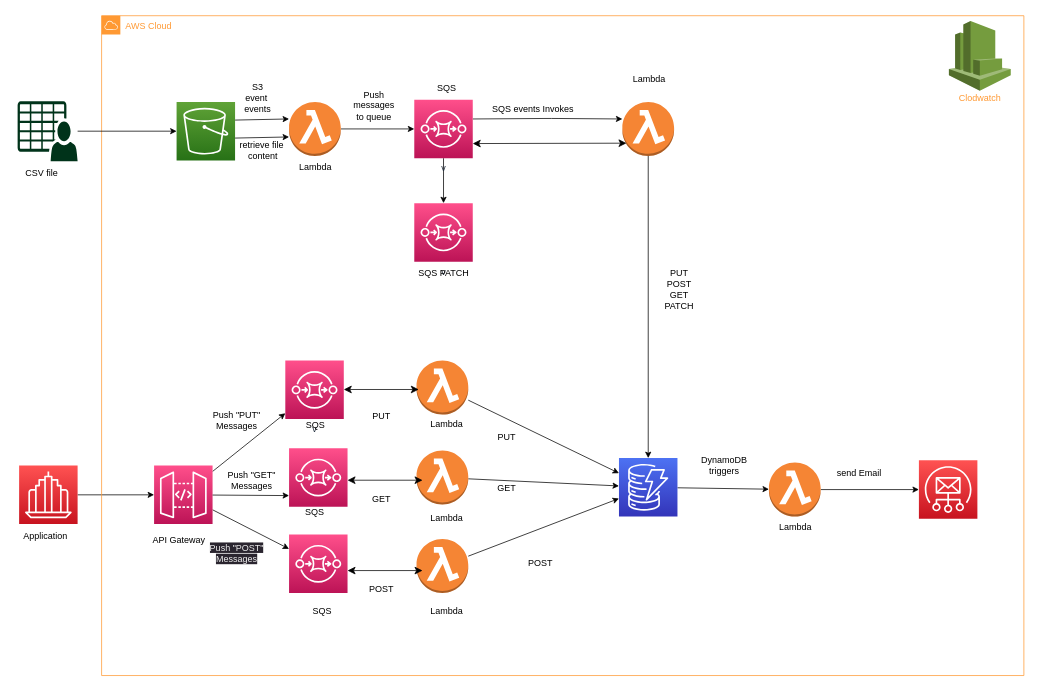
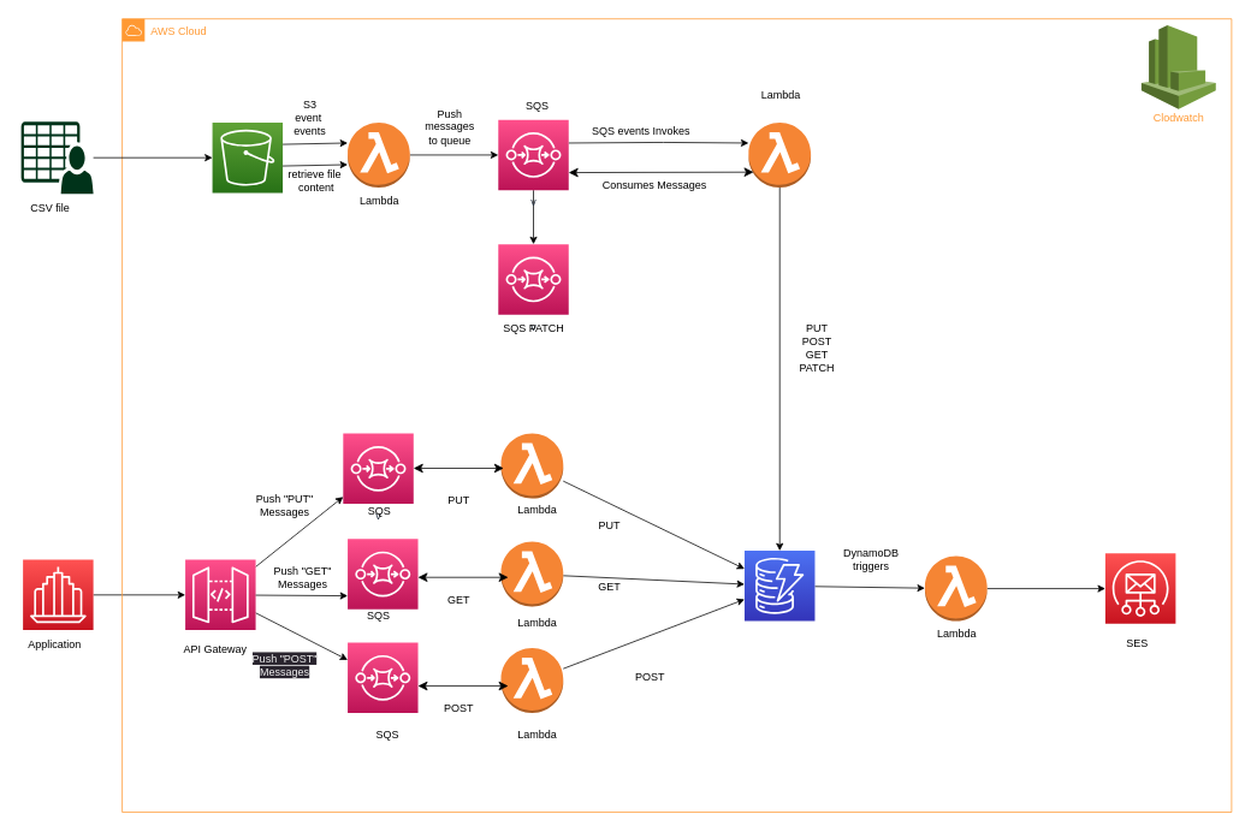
  <mxCell id="0" />
  <mxCell id="1" parent="0" />
  <mxCell id="2" style="edgeStyle=none;html=1;entryX=0;entryY=0.5;entryDx=0;entryDy=0;entryPerimeter=0;shadow=0;" parent="1" source="3" target="7" edge="1"><mxGeometry relative="1" as="geometry" /></mxCell>
  <mxCell id="3" value="" style="points=[[0,0,0],[0.25,0,0],[0.5,0,0],[0.75,0,0],[1,0,0],[0,1,0],[0.25,1,0],[0.5,1,0],[0.75,1,0],[1,1,0],[0,0.25,0],[0,0.5,0],[0,0.75,0],[1,0.25,0],[1,0.5,0],[1,0.75,0]];outlineConnect=0;fontColor=#232F3E;gradientColor=#FF5252;gradientDirection=north;fillColor=#C7131F;strokeColor=#ffffff;dashed=0;verticalLabelPosition=bottom;verticalAlign=top;align=center;html=1;fontSize=12;fontStyle=0;aspect=fixed;shape=mxgraph.aws4.resourceIcon;resIcon=mxgraph.aws4.business_application;shadow=0;" parent="1" vertex="1"><mxGeometry x="25" y="620" width="78" height="78" as="geometry" /></mxCell>
  <mxCell id="4" value="&lt;font color=&quot;#ff9933&quot;&gt;AWS Cloud&lt;/font&gt;" style="points=[[0,0],[0.25,0],[0.5,0],[0.75,0],[1,0],[1,0.25],[1,0.5],[1,0.75],[1,1],[0.75,1],[0.5,1],[0.25,1],[0,1],[0,0.75],[0,0.5],[0,0.25]];outlineConnect=0;gradientColor=none;html=1;whiteSpace=wrap;fontSize=12;fontStyle=0;container=1;pointerEvents=0;collapsible=0;recursiveResize=0;shape=mxgraph.aws4.group;grIcon=mxgraph.aws4.group_aws_cloud;strokeColor=#FF9933;fillColor=none;verticalAlign=top;align=left;spacingLeft=30;fontColor=#232F3E;dashed=0;shadow=0;" parent="1" vertex="1"><mxGeometry x="135" y="20" width="1230" height="880" as="geometry" /></mxCell>
  <mxCell id="5" style="edgeStyle=none;html=1;shadow=0;" parent="4" source="7" target="10" edge="1"><mxGeometry relative="1" as="geometry" /></mxCell>
  <mxCell id="6" style="edgeStyle=none;html=1;shadow=0;" parent="4" source="7" target="8" edge="1"><mxGeometry relative="1" as="geometry" /></mxCell>
  <mxCell id="7" value="" style="points=[[0,0,0],[0.25,0,0],[0.5,0,0],[0.75,0,0],[1,0,0],[0,1,0],[0.25,1,0],[0.5,1,0],[0.75,1,0],[1,1,0],[0,0.25,0],[0,0.5,0],[0,0.75,0],[1,0.25,0],[1,0.5,0],[1,0.75,0]];outlineConnect=0;fontColor=#232F3E;gradientColor=#FF4F8B;gradientDirection=north;fillColor=#BC1356;strokeColor=#ffffff;dashed=0;verticalLabelPosition=bottom;verticalAlign=top;align=center;html=1;fontSize=12;fontStyle=0;aspect=fixed;shape=mxgraph.aws4.resourceIcon;resIcon=mxgraph.aws4.api_gateway;shadow=0;" parent="4" vertex="1"><mxGeometry x="70" y="600" width="78" height="78" as="geometry" /></mxCell>
  <mxCell id="8" value="" style="points=[[0,0,0],[0.25,0,0],[0.5,0,0],[0.75,0,0],[1,0,0],[0,1,0],[0.25,1,0],[0.5,1,0],[0.75,1,0],[1,1,0],[0,0.25,0],[0,0.5,0],[0,0.75,0],[1,0.25,0],[1,0.5,0],[1,0.75,0]];outlineConnect=0;fontColor=#232F3E;gradientColor=#FF4F8B;gradientDirection=north;fillColor=#BC1356;strokeColor=#ffffff;dashed=0;verticalLabelPosition=bottom;verticalAlign=top;align=center;html=1;fontSize=12;fontStyle=0;aspect=fixed;shape=mxgraph.aws4.resourceIcon;resIcon=mxgraph.aws4.sqs;shadow=0;" parent="4" vertex="1"><mxGeometry x="250" y="692" width="78" height="78" as="geometry" /></mxCell>
  <mxCell id="9" value="" style="points=[[0,0,0],[0.25,0,0],[0.5,0,0],[0.75,0,0],[1,0,0],[0,1,0],[0.25,1,0],[0.5,1,0],[0.75,1,0],[1,1,0],[0,0.25,0],[0,0.5,0],[0,0.75,0],[1,0.25,0],[1,0.5,0],[1,0.75,0]];outlineConnect=0;fontColor=#232F3E;gradientColor=#FF4F8B;gradientDirection=north;fillColor=#BC1356;strokeColor=#ffffff;dashed=0;verticalLabelPosition=bottom;verticalAlign=top;align=center;html=1;fontSize=12;fontStyle=0;aspect=fixed;shape=mxgraph.aws4.resourceIcon;resIcon=mxgraph.aws4.sqs;shadow=0;" parent="4" vertex="1"><mxGeometry x="250" y="577" width="78" height="78" as="geometry" /></mxCell>
  <mxCell id="10" value="v" style="points=[[0,0,0],[0.25,0,0],[0.5,0,0],[0.75,0,0],[1,0,0],[0,1,0],[0.25,1,0],[0.5,1,0],[0.75,1,0],[1,1,0],[0,0.25,0],[0,0.5,0],[0,0.75,0],[1,0.25,0],[1,0.5,0],[1,0.75,0]];outlineConnect=0;fontColor=#232F3E;gradientColor=#FF4F8B;gradientDirection=north;fillColor=#BC1356;strokeColor=#ffffff;dashed=0;verticalLabelPosition=bottom;verticalAlign=top;align=center;html=1;fontSize=12;fontStyle=0;aspect=fixed;shape=mxgraph.aws4.resourceIcon;resIcon=mxgraph.aws4.sqs;shadow=0;" parent="4" vertex="1"><mxGeometry x="245" y="460" width="78" height="78" as="geometry" /></mxCell>
  <mxCell id="11" style="edgeStyle=none;html=1;shadow=0;" parent="4" source="12" target="19" edge="1"><mxGeometry relative="1" as="geometry" /></mxCell>
  <mxCell id="12" value="" style="outlineConnect=0;dashed=0;verticalLabelPosition=bottom;verticalAlign=top;align=center;html=1;shape=mxgraph.aws3.lambda_function;fillColor=#F58534;gradientColor=none;strokeColor=#FF9933;shadow=0;" parent="4" vertex="1"><mxGeometry x="420" y="460" width="69" height="72" as="geometry" /></mxCell>
  <mxCell id="13" style="edgeStyle=none;html=1;shadow=0;" parent="4" source="14" target="19" edge="1"><mxGeometry relative="1" as="geometry" /></mxCell>
  <mxCell id="14" value="" style="outlineConnect=0;dashed=0;verticalLabelPosition=bottom;verticalAlign=top;align=center;html=1;shape=mxgraph.aws3.lambda_function;fillColor=#F58534;gradientColor=none;strokeColor=#FF9933;shadow=0;" parent="4" vertex="1"><mxGeometry x="420" y="698" width="69" height="72" as="geometry" /></mxCell>
  <mxCell id="15" style="edgeStyle=none;html=1;shadow=0;" parent="4" source="16" target="19" edge="1"><mxGeometry relative="1" as="geometry" /></mxCell>
  <mxCell id="16" value="" style="outlineConnect=0;dashed=0;verticalLabelPosition=bottom;verticalAlign=top;align=center;html=1;shape=mxgraph.aws3.lambda_function;fillColor=#F58534;gradientColor=none;strokeColor=#FF9933;shadow=0;" parent="4" vertex="1"><mxGeometry x="420" y="580" width="69" height="72" as="geometry" /></mxCell>
  <mxCell id="17" style="edgeStyle=none;html=1;shadow=0;" parent="4" source="7" edge="1"><mxGeometry relative="1" as="geometry"><mxPoint x="250" y="640" as="targetPoint" /></mxGeometry></mxCell>
  <mxCell id="18" style="edgeStyle=none;html=1;shadow=0;" parent="4" source="19" target="51" edge="1"><mxGeometry relative="1" as="geometry" /></mxCell>
  <mxCell id="19" value="" style="points=[[0,0,0],[0.25,0,0],[0.5,0,0],[0.75,0,0],[1,0,0],[0,1,0],[0.25,1,0],[0.5,1,0],[0.75,1,0],[1,1,0],[0,0.25,0],[0,0.5,0],[0,0.75,0],[1,0.25,0],[1,0.5,0],[1,0.75,0]];outlineConnect=0;fontColor=#232F3E;gradientColor=#4D72F3;gradientDirection=north;fillColor=#3334B9;strokeColor=#ffffff;dashed=0;verticalLabelPosition=bottom;verticalAlign=top;align=center;html=1;fontSize=12;fontStyle=0;aspect=fixed;shape=mxgraph.aws4.resourceIcon;resIcon=mxgraph.aws4.dynamodb;shadow=0;" parent="4" vertex="1"><mxGeometry x="690" y="590" width="78" height="78" as="geometry" /></mxCell>
  <mxCell id="20" value="POST" style="text;html=1;align=center;verticalAlign=middle;resizable=0;points=[];autosize=1;strokeColor=none;fillColor=none;shadow=0;" parent="4" vertex="1"><mxGeometry x="343" y="750" width="60" height="30" as="geometry" /></mxCell>
  <mxCell id="21" style="edgeStyle=none;html=1;shadow=0;" parent="4" edge="1"><mxGeometry relative="1" as="geometry"><mxPoint x="178" y="139.196" as="sourcePoint" /><mxPoint x="250" y="137.711" as="targetPoint" /></mxGeometry></mxCell>
  <mxCell id="22" value="" style="points=[[0,0,0],[0.25,0,0],[0.5,0,0],[0.75,0,0],[1,0,0],[0,1,0],[0.25,1,0],[0.5,1,0],[0.75,1,0],[1,1,0],[0,0.25,0],[0,0.5,0],[0,0.75,0],[1,0.25,0],[1,0.5,0],[1,0.75,0]];outlineConnect=0;fontColor=#232F3E;gradientColor=#60A337;gradientDirection=north;fillColor=#277116;strokeColor=#ffffff;dashed=0;verticalLabelPosition=bottom;verticalAlign=top;align=center;html=1;fontSize=12;fontStyle=0;aspect=fixed;shape=mxgraph.aws4.resourceIcon;resIcon=mxgraph.aws4.s3;shadow=0;" parent="4" vertex="1"><mxGeometry x="100" y="115" width="78" height="78" as="geometry" /></mxCell>
  <mxCell id="23" value="" style="edgeStyle=none;html=1;shadow=0;" parent="4" source="24" target="27" edge="1"><mxGeometry relative="1" as="geometry" /></mxCell>
  <mxCell id="24" value="" style="outlineConnect=0;dashed=0;verticalLabelPosition=bottom;verticalAlign=top;align=center;html=1;shape=mxgraph.aws3.lambda_function;fillColor=#F58534;gradientColor=none;strokeColor=#FF9933;shadow=0;" parent="4" vertex="1"><mxGeometry x="250" y="115" width="69" height="72" as="geometry" /></mxCell>
  <mxCell id="25" value="" style="edgeStyle=none;html=1;shadow=0;" parent="4" source="27" target="28" edge="1"><mxGeometry relative="1" as="geometry" /></mxCell>
  <mxCell id="26" style="edgeStyle=none;html=1;shadow=0;" parent="4" edge="1"><mxGeometry relative="1" as="geometry"><mxPoint x="495" y="137.729" as="sourcePoint" /><mxPoint x="694.5" y="137.733" as="targetPoint" /><Array as="points"><mxPoint x="600" y="137" /></Array></mxGeometry></mxCell>
  <mxCell id="27" value="v" style="points=[[0,0,0],[0.25,0,0],[0.5,0,0],[0.75,0,0],[1,0,0],[0,1,0],[0.25,1,0],[0.5,1,0],[0.75,1,0],[1,1,0],[0,0.25,0],[0,0.5,0],[0,0.75,0],[1,0.25,0],[1,0.5,0],[1,0.75,0]];outlineConnect=0;fontColor=#232F3E;gradientColor=#FF4F8B;gradientDirection=north;fillColor=#BC1356;strokeColor=#ffffff;dashed=0;verticalLabelPosition=bottom;verticalAlign=top;align=center;html=1;fontSize=12;fontStyle=0;aspect=fixed;shape=mxgraph.aws4.resourceIcon;resIcon=mxgraph.aws4.sqs;shadow=0;" parent="4" vertex="1"><mxGeometry x="417" y="112" width="78" height="78" as="geometry" /></mxCell>
  <mxCell id="28" value="v" style="points=[[0,0,0],[0.25,0,0],[0.5,0,0],[0.75,0,0],[1,0,0],[0,1,0],[0.25,1,0],[0.5,1,0],[0.75,1,0],[1,1,0],[0,0.25,0],[0,0.5,0],[0,0.75,0],[1,0.25,0],[1,0.5,0],[1,0.75,0]];outlineConnect=0;fontColor=#232F3E;gradientColor=#FF4F8B;gradientDirection=north;fillColor=#BC1356;strokeColor=#ffffff;dashed=0;verticalLabelPosition=bottom;verticalAlign=top;align=center;html=1;fontSize=12;fontStyle=0;aspect=fixed;shape=mxgraph.aws4.resourceIcon;resIcon=mxgraph.aws4.sqs;shadow=0;" parent="4" vertex="1"><mxGeometry x="417" y="250" width="78" height="78" as="geometry" /></mxCell>
  <mxCell id="29" style="edgeStyle=none;html=1;shadow=0;" parent="4" source="30" target="19" edge="1"><mxGeometry relative="1" as="geometry" /></mxCell>
  <mxCell id="30" value="" style="outlineConnect=0;dashed=0;verticalLabelPosition=bottom;verticalAlign=top;align=center;html=1;shape=mxgraph.aws3.lambda_function;fillColor=#F58534;gradientColor=none;strokeColor=#FF9933;shadow=0;" parent="4" vertex="1"><mxGeometry x="694.5" y="115" width="69" height="72" as="geometry" /></mxCell>
  <mxCell id="31" style="edgeStyle=none;html=1;shadow=0;" parent="4" edge="1"><mxGeometry relative="1" as="geometry"><mxPoint x="178" y="163.196" as="sourcePoint" /><mxPoint x="250" y="161.711" as="targetPoint" /></mxGeometry></mxCell>
  <mxCell id="32" value="S3&lt;br&gt;event&amp;nbsp;&lt;br&gt;events" style="text;html=1;align=center;verticalAlign=middle;resizable=0;points=[];autosize=1;strokeColor=none;fillColor=none;shadow=0;" parent="4" vertex="1"><mxGeometry x="178" y="80" width="60" height="60" as="geometry" /></mxCell>
  <mxCell id="33" value="retrieve file&amp;nbsp;&lt;br&gt;content" style="text;html=1;align=center;verticalAlign=middle;resizable=0;points=[];autosize=1;strokeColor=none;fillColor=none;shadow=0;" parent="4" vertex="1"><mxGeometry x="170" y="160" width="90" height="40" as="geometry" /></mxCell>
  <mxCell id="34" value="Push&lt;br&gt;messages&lt;br&gt;to queue" style="text;html=1;align=center;verticalAlign=middle;resizable=0;points=[];autosize=1;strokeColor=none;fillColor=none;shadow=0;" parent="4" vertex="1"><mxGeometry x="323" y="90" width="80" height="60" as="geometry" /></mxCell>
  <mxCell id="35" value="SQS events Invokes" style="text;html=1;align=center;verticalAlign=middle;resizable=0;points=[];autosize=1;strokeColor=none;fillColor=none;shadow=0;" parent="4" vertex="1"><mxGeometry x="510" y="110" width="130" height="30" as="geometry" /></mxCell>
  <mxCell id="36" value="" style="edgeStyle=none;orthogonalLoop=1;jettySize=auto;html=1;endArrow=classic;startArrow=classic;endSize=8;startSize=8;exitX=1;exitY=0.75;exitDx=0;exitDy=0;exitPerimeter=0;shadow=0;" parent="4" source="27" edge="1"><mxGeometry width="100" relative="1" as="geometry"><mxPoint x="535" y="170" as="sourcePoint" /><mxPoint x="700" y="170" as="targetPoint" /><Array as="points" /></mxGeometry></mxCell>
+ <mxCell id="37" value="Consumes Messages" style="text;html=1;align=center;verticalAlign=middle;resizable=0;points=[];autosize=1;strokeColor=none;fillColor=none;shadow=0;" parent="4" vertex="1"><mxGeometry x="520" y="170" width="140" height="30" as="geometry" /></mxCell>
  <mxCell id="38" value="Push &quot;PUT&quot;&lt;br&gt;Messages" style="text;html=1;align=center;verticalAlign=middle;resizable=0;points=[];autosize=1;strokeColor=none;fillColor=none;shadow=0;" parent="4" vertex="1"><mxGeometry x="135" y="520" width="90" height="40" as="geometry" /></mxCell>
  <mxCell id="39" value="Push &quot;GET&quot;&lt;br&gt;Messages" style="text;html=1;align=center;verticalAlign=middle;resizable=0;points=[];autosize=1;strokeColor=none;fillColor=none;shadow=0;" parent="4" vertex="1"><mxGeometry x="155" y="600" width="90" height="40" as="geometry" /></mxCell>
  <mxCell id="40" value="&lt;br&gt;&lt;span style=&quot;color: rgb(240, 240, 240); font-family: Helvetica; font-size: 12px; font-style: normal; font-variant-ligatures: normal; font-variant-caps: normal; font-weight: 400; letter-spacing: normal; orphans: 2; text-align: center; text-indent: 0px; text-transform: none; widows: 2; word-spacing: 0px; -webkit-text-stroke-width: 0px; background-color: rgb(42, 37, 47); text-decoration-thickness: initial; text-decoration-style: initial; text-decoration-color: initial; float: none; display: inline !important;&quot;&gt;Push &quot;POST&quot;&lt;/span&gt;&lt;br style=&quot;border-color: rgb(0, 0, 0); color: rgb(240, 240, 240); font-family: Helvetica; font-size: 12px; font-style: normal; font-variant-ligatures: normal; font-variant-caps: normal; font-weight: 400; letter-spacing: normal; orphans: 2; text-align: center; text-indent: 0px; text-transform: none; widows: 2; word-spacing: 0px; -webkit-text-stroke-width: 0px; background-color: rgb(42, 37, 47); text-decoration-thickness: initial; text-decoration-style: initial; text-decoration-color: initial;&quot;&gt;&lt;span style=&quot;color: rgb(240, 240, 240); font-family: Helvetica; font-size: 12px; font-style: normal; font-variant-ligatures: normal; font-variant-caps: normal; font-weight: 400; letter-spacing: normal; orphans: 2; text-align: center; text-indent: 0px; text-transform: none; widows: 2; word-spacing: 0px; -webkit-text-stroke-width: 0px; background-color: rgb(42, 37, 47); text-decoration-thickness: initial; text-decoration-style: initial; text-decoration-color: initial; float: none; display: inline !important;&quot;&gt;Messages&lt;/span&gt;&lt;br&gt;" style="text;html=1;align=center;verticalAlign=middle;resizable=0;points=[];autosize=1;strokeColor=none;fillColor=none;shadow=0;" parent="4" vertex="1"><mxGeometry x="130" y="680" width="100" height="60" as="geometry" /></mxCell>
  <mxCell id="41" value="" style="edgeStyle=none;orthogonalLoop=1;jettySize=auto;html=1;endArrow=classic;startArrow=classic;endSize=8;startSize=8;shadow=0;" parent="4" edge="1"><mxGeometry width="100" relative="1" as="geometry"><mxPoint x="328" y="740" as="sourcePoint" /><mxPoint x="428" y="740" as="targetPoint" /><Array as="points" /></mxGeometry></mxCell>
  <mxCell id="42" value="GET" style="text;html=1;align=center;verticalAlign=middle;resizable=0;points=[];autosize=1;strokeColor=none;fillColor=none;shadow=0;" parent="4" vertex="1"><mxGeometry x="348" y="630" width="50" height="30" as="geometry" /></mxCell>
  <mxCell id="43" value="" style="edgeStyle=none;orthogonalLoop=1;jettySize=auto;html=1;endArrow=classic;startArrow=classic;endSize=8;startSize=8;shadow=0;" parent="4" edge="1"><mxGeometry width="100" relative="1" as="geometry"><mxPoint x="328" y="619.5" as="sourcePoint" /><mxPoint x="428" y="619.5" as="targetPoint" /><Array as="points" /></mxGeometry></mxCell>
  <mxCell id="44" value="PUT" style="text;html=1;align=center;verticalAlign=middle;resizable=0;points=[];autosize=1;strokeColor=none;fillColor=none;shadow=0;" parent="4" vertex="1"><mxGeometry x="348" y="520" width="50" height="30" as="geometry" /></mxCell>
  <mxCell id="45" value="" style="edgeStyle=none;orthogonalLoop=1;jettySize=auto;html=1;endArrow=classic;startArrow=classic;endSize=8;startSize=8;shadow=0;" parent="4" edge="1"><mxGeometry width="100" relative="1" as="geometry"><mxPoint x="323" y="498.5" as="sourcePoint" /><mxPoint x="423" y="498.5" as="targetPoint" /><Array as="points" /></mxGeometry></mxCell>
  <mxCell id="46" value="POST" style="text;html=1;align=center;verticalAlign=middle;resizable=0;points=[];autosize=1;strokeColor=none;fillColor=none;shadow=0;" parent="4" vertex="1"><mxGeometry x="555" y="716" width="60" height="30" as="geometry" /></mxCell>
  <mxCell id="47" value="PUT" style="text;html=1;align=center;verticalAlign=middle;resizable=0;points=[];autosize=1;strokeColor=none;fillColor=none;shadow=0;" parent="4" vertex="1"><mxGeometry x="515" y="547" width="50" height="30" as="geometry" /></mxCell>
  <mxCell id="48" value="PUT&lt;br&gt;POST&lt;br&gt;GET&lt;br&gt;PATCH" style="text;html=1;align=center;verticalAlign=middle;resizable=0;points=[];autosize=1;strokeColor=none;fillColor=none;shadow=0;" parent="4" vertex="1"><mxGeometry x="740" y="330" width="60" height="70" as="geometry" /></mxCell>
  <mxCell id="49" value="" style="points=[[0,0,0],[0.25,0,0],[0.5,0,0],[0.75,0,0],[1,0,0],[0,1,0],[0.25,1,0],[0.5,1,0],[0.75,1,0],[1,1,0],[0,0.25,0],[0,0.5,0],[0,0.75,0],[1,0.25,0],[1,0.5,0],[1,0.75,0]];outlineConnect=0;fontColor=#232F3E;gradientColor=#FF5252;gradientDirection=north;fillColor=#C7131F;strokeColor=#ffffff;dashed=0;verticalLabelPosition=bottom;verticalAlign=top;align=center;html=1;fontSize=12;fontStyle=0;aspect=fixed;shape=mxgraph.aws4.resourceIcon;resIcon=mxgraph.aws4.simple_email_service;shadow=0;" parent="4" vertex="1"><mxGeometry x="1090" y="593" width="78" height="78" as="geometry" /></mxCell>
  <mxCell id="50" style="edgeStyle=none;html=1;shadow=0;" parent="4" source="51" target="49" edge="1"><mxGeometry relative="1" as="geometry" /></mxCell>
  <mxCell id="51" value="" style="outlineConnect=0;dashed=0;verticalLabelPosition=bottom;verticalAlign=top;align=center;html=1;shape=mxgraph.aws3.lambda_function;fillColor=#F58534;gradientColor=none;strokeColor=#FF9933;shadow=0;" parent="4" vertex="1"><mxGeometry x="890" y="596" width="69" height="72" as="geometry" /></mxCell>
  <mxCell id="52" value="DynamoDB&lt;br&gt;triggers" style="text;html=1;align=center;verticalAlign=middle;resizable=0;points=[];autosize=1;strokeColor=none;fillColor=none;shadow=0;" parent="4" vertex="1"><mxGeometry x="790" y="580" width="80" height="40" as="geometry" /></mxCell>
  <mxCell id="53" value="Lambda" style="text;html=1;align=center;verticalAlign=middle;resizable=0;points=[];autosize=1;strokeColor=none;fillColor=none;shadow=0;" parent="4" vertex="1"><mxGeometry x="890" y="668" width="70" height="30" as="geometry" /></mxCell>
  <mxCell id="54" value="Lambda" style="text;html=1;align=center;verticalAlign=middle;resizable=0;points=[];autosize=1;strokeColor=none;fillColor=none;shadow=0;" parent="4" vertex="1"><mxGeometry x="425" y="780" width="70" height="30" as="geometry" /></mxCell>
  <mxCell id="55" value="Lambda" style="text;html=1;align=center;verticalAlign=middle;resizable=0;points=[];autosize=1;strokeColor=none;fillColor=none;shadow=0;" parent="4" vertex="1"><mxGeometry x="425" y="655" width="70" height="30" as="geometry" /></mxCell>
  <mxCell id="56" value="Lambda" style="text;html=1;align=center;verticalAlign=middle;resizable=0;points=[];autosize=1;strokeColor=none;fillColor=none;shadow=0;" parent="4" vertex="1"><mxGeometry x="425" y="530" width="70" height="30" as="geometry" /></mxCell>
  <mxCell id="57" value="Lambda" style="text;html=1;align=center;verticalAlign=middle;resizable=0;points=[];autosize=1;strokeColor=none;fillColor=none;shadow=0;" parent="4" vertex="1"><mxGeometry x="695" y="70" width="70" height="30" as="geometry" /></mxCell>
  <mxCell id="58" value="Lambda" style="text;html=1;align=center;verticalAlign=middle;resizable=0;points=[];autosize=1;strokeColor=none;fillColor=none;shadow=0;" parent="4" vertex="1"><mxGeometry x="250" y="187" width="70" height="30" as="geometry" /></mxCell>
  <mxCell id="59" value="API Gateway" style="text;html=1;align=center;verticalAlign=middle;resizable=0;points=[];autosize=1;strokeColor=none;fillColor=none;shadow=0;" parent="4" vertex="1"><mxGeometry x="58" y="685" width="90" height="30" as="geometry" /></mxCell>
  <mxCell id="60" value="SQS" style="text;html=1;align=center;verticalAlign=middle;resizable=0;points=[];autosize=1;strokeColor=none;fillColor=none;shadow=0;" parent="4" vertex="1"><mxGeometry x="435" y="82" width="50" height="30" as="geometry" /></mxCell>
  <mxCell id="61" value="SQS" style="text;html=1;align=center;verticalAlign=middle;resizable=0;points=[];autosize=1;strokeColor=none;fillColor=none;shadow=0;" parent="4" vertex="1"><mxGeometry x="269" y="780" width="50" height="30" as="geometry" /></mxCell>
  <mxCell id="62" value="SQS" style="text;html=1;align=center;verticalAlign=middle;resizable=0;points=[];autosize=1;strokeColor=none;fillColor=none;shadow=0;" parent="4" vertex="1"><mxGeometry x="259" y="648" width="50" height="30" as="geometry" /></mxCell>
  <mxCell id="63" value="SQS" style="text;html=1;align=center;verticalAlign=middle;resizable=0;points=[];autosize=1;strokeColor=none;fillColor=none;shadow=0;" parent="4" vertex="1"><mxGeometry x="260" y="532" width="50" height="30" as="geometry" /></mxCell>
  <mxCell id="64" value="SQS PATCH" style="text;html=1;align=center;verticalAlign=middle;resizable=0;points=[];autosize=1;strokeColor=none;fillColor=none;shadow=0;" parent="4" vertex="1"><mxGeometry x="416" y="328" width="80" height="30" as="geometry" /></mxCell>
+ <mxCell id="65" value="SES" style="text;html=1;align=center;verticalAlign=middle;resizable=0;points=[];autosize=1;strokeColor=none;fillColor=none;shadow=0;" parent="4" vertex="1"><mxGeometry x="1100" y="678" width="50" height="30" as="geometry" /></mxCell>
  <mxCell id="66" value="" style="outlineConnect=0;dashed=0;verticalLabelPosition=bottom;verticalAlign=top;align=center;html=1;shape=mxgraph.aws3.cloudwatch;fillColor=#759C3E;gradientColor=none;shadow=0;strokeColor=#FF9933;fontColor=#FF9933;" parent="4" vertex="1"><mxGeometry x="1130" y="7" width="82.5" height="93" as="geometry" /></mxCell>
  <mxCell id="67" value="Clodwatch" style="text;html=1;align=center;verticalAlign=middle;resizable=0;points=[];autosize=1;strokeColor=none;fillColor=none;fontColor=#FF9933;shadow=0;" parent="4" vertex="1"><mxGeometry x="1131.25" y="95" width="80" height="30" as="geometry" /></mxCell>
  <mxCell id="68" style="edgeStyle=none;html=1;shadow=0;" parent="1" source="69" target="22" edge="1"><mxGeometry relative="1" as="geometry" /></mxCell>
  <mxCell id="69" value="" style="pointerEvents=1;shadow=0;dashed=0;html=1;strokeColor=none;fillColor=#00331A;labelPosition=center;verticalLabelPosition=bottom;verticalAlign=top;outlineConnect=0;align=center;shape=mxgraph.office.users.csv_file;" parent="1" vertex="1"><mxGeometry x="23" y="134" width="80" height="80" as="geometry" /></mxCell>
  <mxCell id="70" value="GET" style="text;html=1;align=center;verticalAlign=middle;resizable=0;points=[];autosize=1;strokeColor=none;fillColor=none;shadow=0;" parent="1" vertex="1"><mxGeometry x="650" y="635" width="50" height="30" as="geometry" /></mxCell>
- <mxCell id="71" value="send Email" style="text;html=1;align=center;verticalAlign=middle;resizable=0;points=[];autosize=1;strokeColor=none;fillColor=none;shadow=0;" parent="1" vertex="1"><mxGeometry x="1105" y="615" width="80" height="30" as="geometry" /></mxCell>
  <mxCell id="72" value="CSV file" style="text;html=1;align=center;verticalAlign=middle;resizable=0;points=[];autosize=1;strokeColor=none;fillColor=none;shadow=0;" parent="1" vertex="1"><mxGeometry x="20" y="215" width="70" height="30" as="geometry" /></mxCell>
  <mxCell id="73" value="Application" style="text;html=1;align=center;verticalAlign=middle;resizable=0;points=[];autosize=1;strokeColor=none;fillColor=none;shadow=0;" parent="1" vertex="1"><mxGeometry x="20" y="700" width="80" height="30" as="geometry" /></mxCell>
